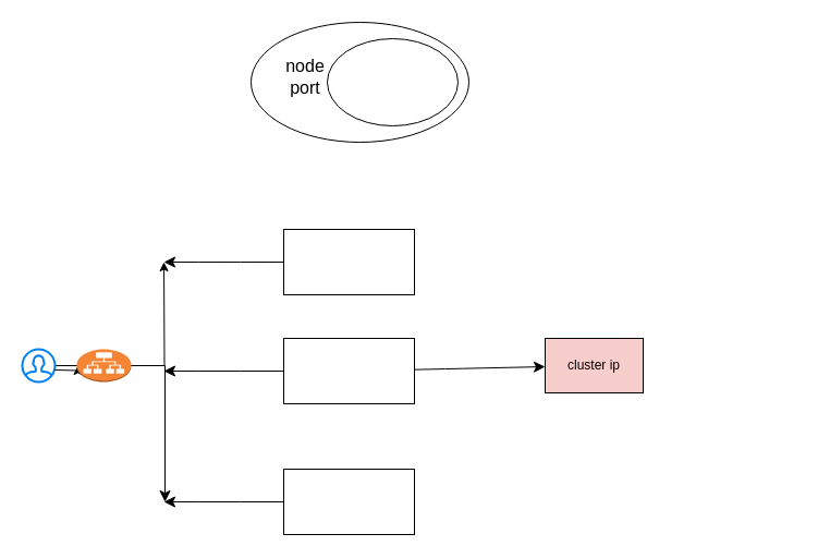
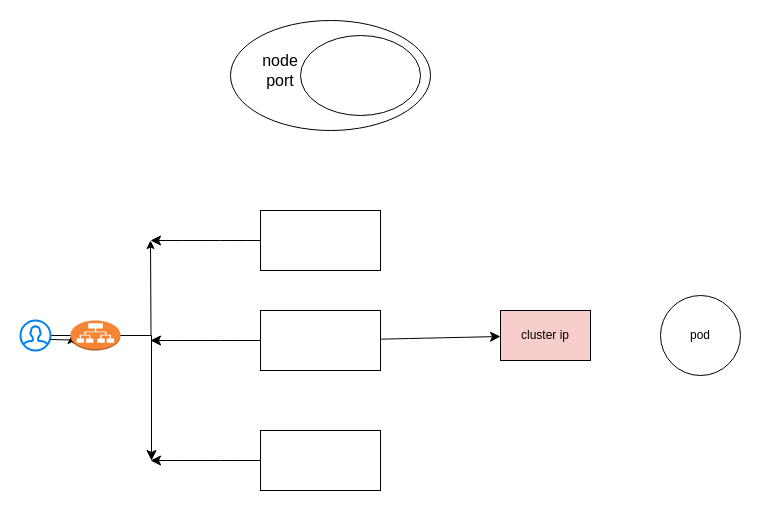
  <mxCell id="0" />
  <mxCell id="1" parent="0" />
  <mxCell id="2" value="" style="ellipse;whiteSpace=wrap;html=1;" parent="1" vertex="1"><mxGeometry x="230" y="20" width="200" height="110" as="geometry" /></mxCell>
  <mxCell id="3" value="" style="ellipse;whiteSpace=wrap;html=1;" parent="1" vertex="1"><mxGeometry x="300" y="35" width="120" height="80" as="geometry" /></mxCell>
  <mxCell id="4" value="node port" style="text;html=1;align=center;verticalAlign=middle;whiteSpace=wrap;rounded=0;fontSize=16;" parent="1" vertex="1"><mxGeometry x="250" y="55" width="60" height="30" as="geometry" /></mxCell>
  <mxCell id="5" style="edgeStyle=none;curved=1;rounded=0;orthogonalLoop=1;jettySize=auto;html=1;fontSize=12;startSize=8;endSize=8;" parent="1" source="6" edge="1"><mxGeometry relative="1" as="geometry"><mxPoint x="150" y="240" as="targetPoint" /></mxGeometry></mxCell>
  <mxCell id="6" value="" style="rounded=0;whiteSpace=wrap;html=1;" parent="1" vertex="1"><mxGeometry x="260" y="210" width="120" height="60" as="geometry" /></mxCell>
  <mxCell id="7" style="edgeStyle=none;curved=1;rounded=0;orthogonalLoop=1;jettySize=auto;html=1;fontSize=12;startSize=8;endSize=8;" parent="1" source="9" edge="1"><mxGeometry relative="1" as="geometry"><mxPoint x="150" y="340" as="targetPoint" /></mxGeometry></mxCell>
  <mxCell id="8" value="" style="edgeStyle=none;curved=1;rounded=0;orthogonalLoop=1;jettySize=auto;html=1;fontSize=12;startSize=8;endSize=8;" parent="1" source="9" target="15" edge="1"><mxGeometry relative="1" as="geometry" /></mxCell>
  <mxCell id="9" value="" style="rounded=0;whiteSpace=wrap;html=1;" parent="1" vertex="1"><mxGeometry x="260" y="310" width="120" height="60" as="geometry" /></mxCell>
  <mxCell id="10" style="edgeStyle=none;curved=1;rounded=0;orthogonalLoop=1;jettySize=auto;html=1;fontSize=12;startSize=8;endSize=8;" parent="1" source="11" edge="1"><mxGeometry relative="1" as="geometry"><mxPoint x="150" y="460" as="targetPoint" /></mxGeometry></mxCell>
  <mxCell id="11" value="" style="rounded=0;whiteSpace=wrap;html=1;" parent="1" vertex="1"><mxGeometry x="260" y="430" width="120" height="60" as="geometry" /></mxCell>
  <mxCell id="12" value="" style="edgeStyle=orthogonalEdgeStyle;rounded=0;orthogonalLoop=1;jettySize=auto;html=1;fontSize=12;" parent="1" source="17" edge="1"><mxGeometry relative="1" as="geometry"><mxPoint x="50" y="339" as="sourcePoint" /><mxPoint x="150" y="240" as="targetPoint" /></mxGeometry></mxCell>
  <mxCell id="13" style="edgeStyle=orthogonalEdgeStyle;rounded=0;orthogonalLoop=1;jettySize=auto;html=1;fontSize=12;startSize=8;endSize=8;" parent="1" source="14" edge="1"><mxGeometry relative="1" as="geometry"><mxPoint x="151" y="460" as="targetPoint" /><Array as="points"><mxPoint x="151" y="335" /></Array></mxGeometry></mxCell>
  <mxCell id="14" value="" style="html=1;verticalLabelPosition=bottom;align=center;labelBackgroundColor=#ffffff;verticalAlign=top;strokeWidth=2;strokeColor=#0080F0;shadow=0;dashed=0;shape=mxgraph.ios7.icons.user;" parent="1" vertex="1"><mxGeometry y="320" width="30" height="30" as="geometry" x="20" /></mxCell>
  <mxCell id="15" value="cluster ip" style="rounded=0;whiteSpace=wrap;html=1;fillColor=#f8cecc;" parent="1" vertex="1"><mxGeometry x="500" y="310" width="90" height="50" as="geometry" /></mxCell>
  <mxCell id="16" value="" style="edgeStyle=orthogonalEdgeStyle;rounded=0;orthogonalLoop=1;jettySize=auto;html=1;fontSize=12;" parent="1" target="17" edge="1"><mxGeometry relative="1" as="geometry"><mxPoint x="50" y="339" as="sourcePoint" /><mxPoint x="150" y="240" as="targetPoint" /></mxGeometry></mxCell>
  <mxCell id="17" value="" style="outlineConnect=0;dashed=0;verticalLabelPosition=bottom;verticalAlign=top;align=center;html=1;shape=mxgraph.aws3.application_load_balancer;fillColor=#F58534;gradientColor=none;" parent="1" vertex="1"><mxGeometry x="70" y="320" width="50" height="30" as="geometry" /></mxCell>
+ <mxCell id="18" value="pod" style="ellipse;whiteSpace=wrap;html=1;rounded=0;" parent="1" vertex="1"><mxGeometry x="660" y="295" width="80" height="80" as="geometry" /></mxCell>
